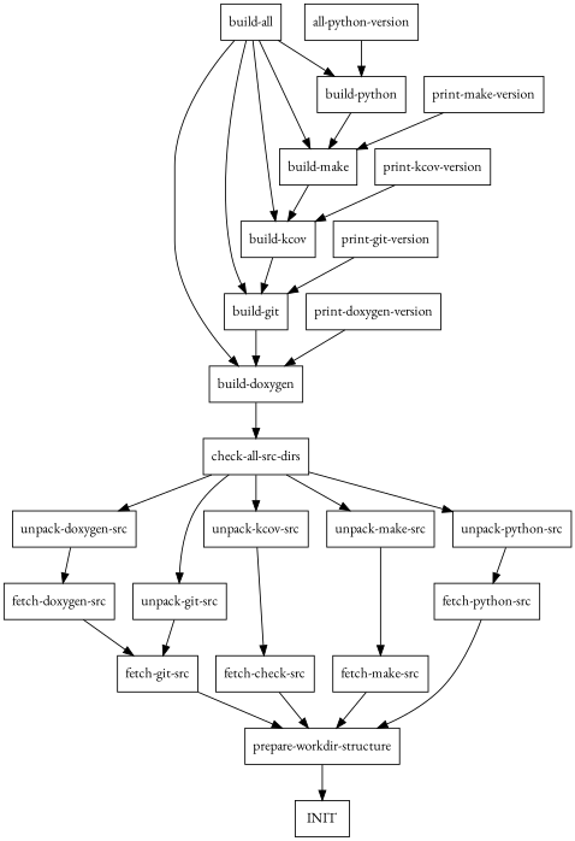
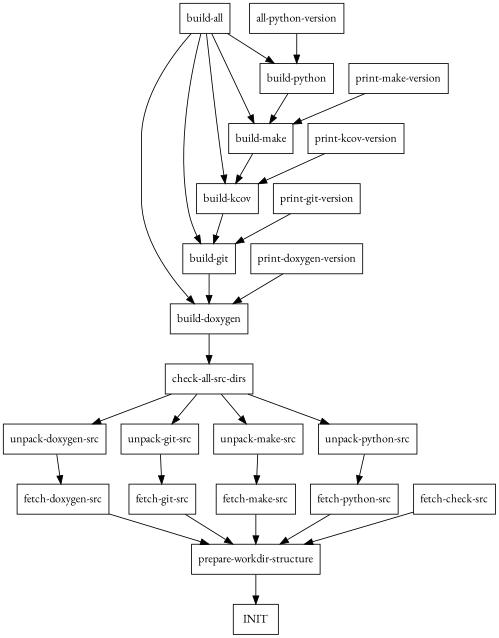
  digraph {
    fontname="EB Garamond"
    node [fontname="EB Garamond" shape=box]
    edge [fontname="EB Garamond"]
    "build-all"
    "build-doxygen"
    "build-git"
    "build-kcov"
    "build-make"
    "build-python"
    "check-all-src-dirs"
    "unpack-doxygen-src"
    "unpack-git-src"
-   "unpack-kcov-src"
    "unpack-make-src"
    "unpack-python-src"
    "fetch-doxygen-src"
    "fetch-git-src"
    n15 [label="fetch-check-src"]
    "fetch-make-src"
    "fetch-python-src"
    "prepare-workdir-structure"
    INIT
    "print-doxygen-version"
    "print-git-version"
    "print-kcov-version"
    "print-make-version"
    n24 [label="all-python-version"]
    "build-all" -> "build-doxygen"
    "build-all" -> "build-git"
    "build-all" -> "build-kcov"
    "build-all" -> "build-make"
    "build-all" -> "build-python"
    "build-doxygen" -> "check-all-src-dirs"
    "build-git" -> "build-doxygen"
    "build-kcov" -> "build-git"
    "build-make" -> "build-kcov"
    "build-python" -> "build-make"
    "check-all-src-dirs" -> "unpack-doxygen-src"
    "check-all-src-dirs" -> "unpack-git-src"
-   "check-all-src-dirs" -> "unpack-kcov-src"
    "check-all-src-dirs" -> "unpack-make-src"
    "check-all-src-dirs" -> "unpack-python-src"
    "unpack-doxygen-src" -> "fetch-doxygen-src"
    "unpack-git-src" -> "fetch-git-src"
-   "unpack-kcov-src" -> n15
    "unpack-make-src" -> "fetch-make-src"
    "unpack-python-src" -> "fetch-python-src"
-   "fetch-doxygen-src" -> "fetch-git-src"
+   "fetch-doxygen-src" -> "prepare-workdir-structure"
    "fetch-git-src" -> "prepare-workdir-structure"
    n15 -> "prepare-workdir-structure"
    "fetch-make-src" -> "prepare-workdir-structure"
    "fetch-python-src" -> "prepare-workdir-structure"
    "prepare-workdir-structure" -> INIT
    "print-doxygen-version" -> "build-doxygen"
    "print-git-version" -> "build-git"
    "print-kcov-version" -> "build-kcov"
    "print-make-version" -> "build-make"
    n24 -> "build-python"
  }
